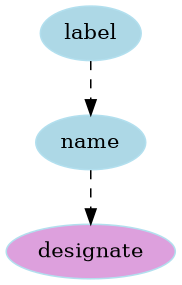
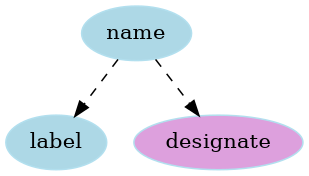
  digraph {
    node [color=lightblue2 fillcolor=lightblue style=filled]
    edge [style=dashed]
    name
    label
    designate [fillcolor=plum]
-   label -> name
+   name -> label
    name -> designate
  }
